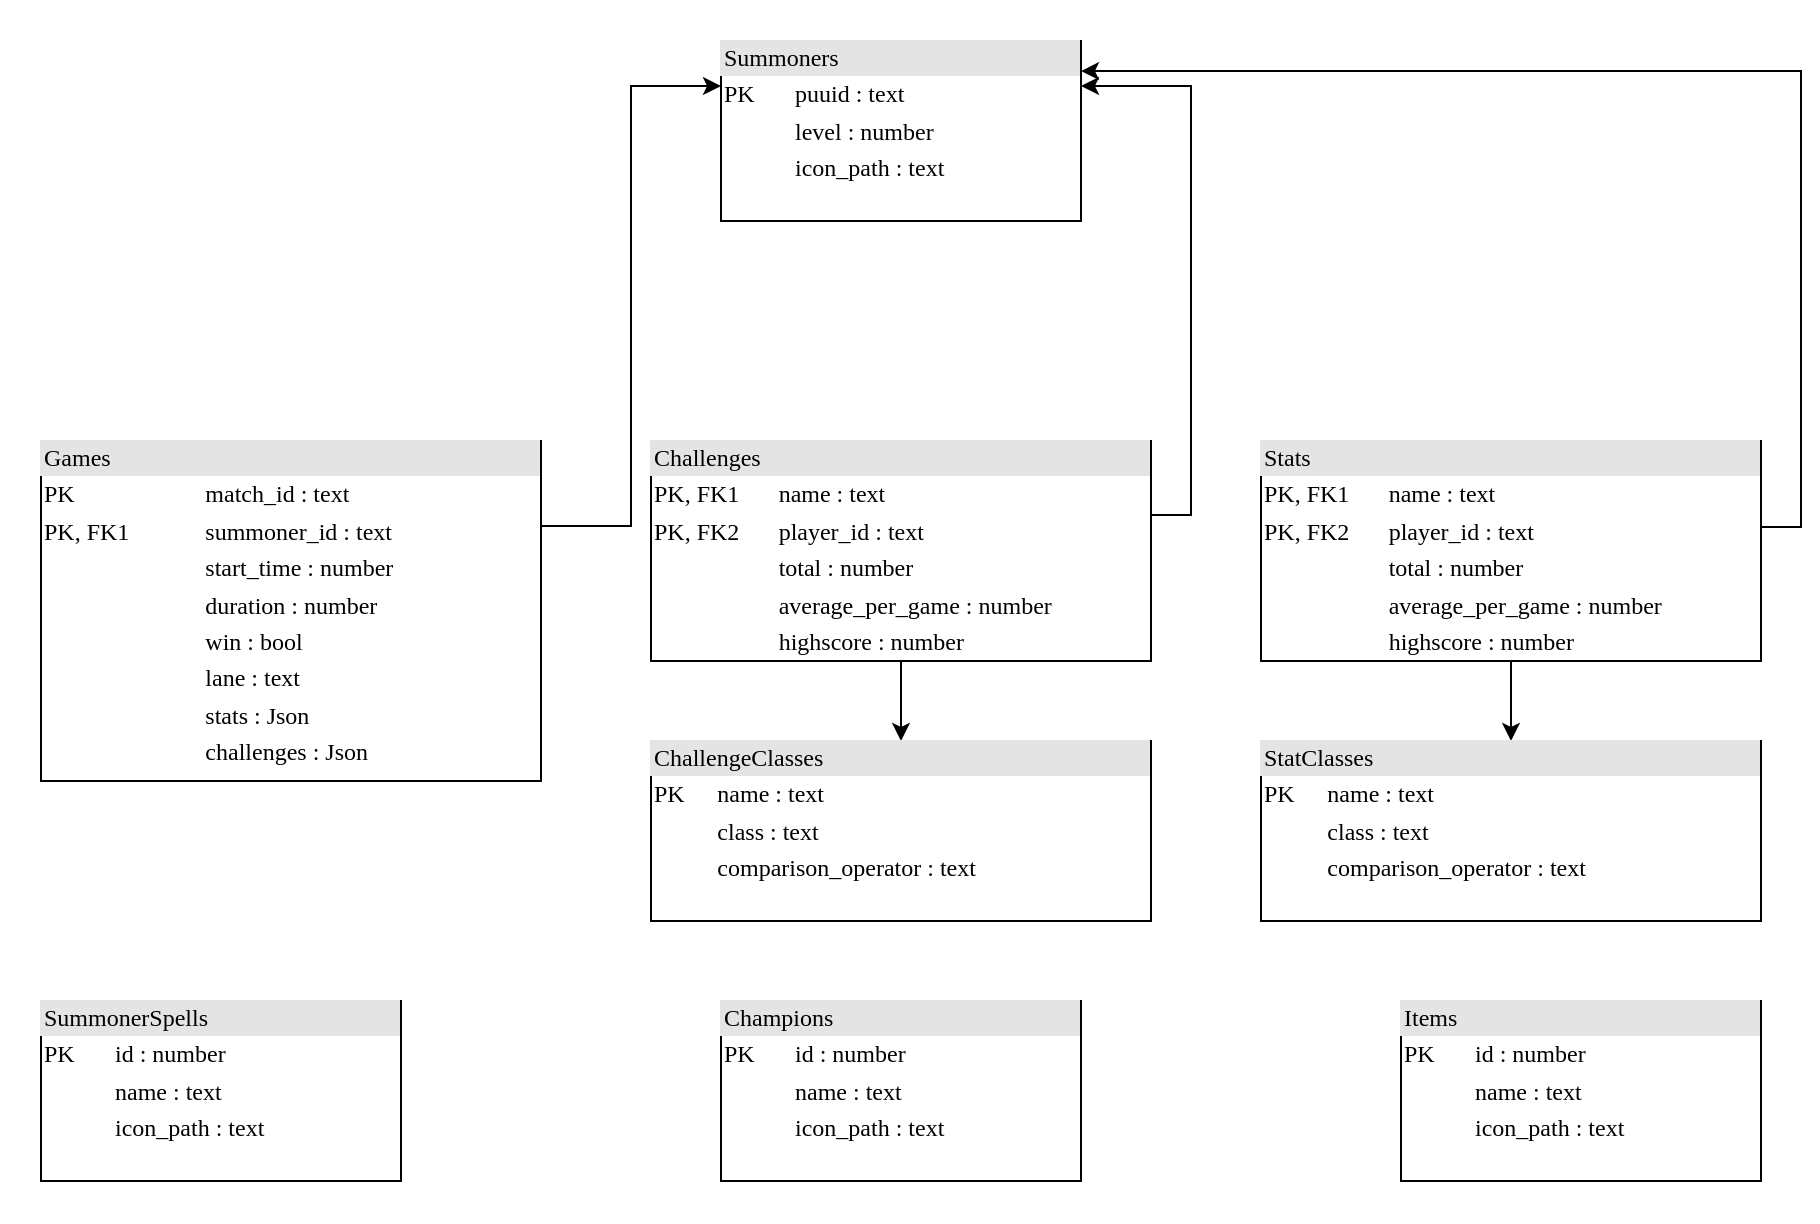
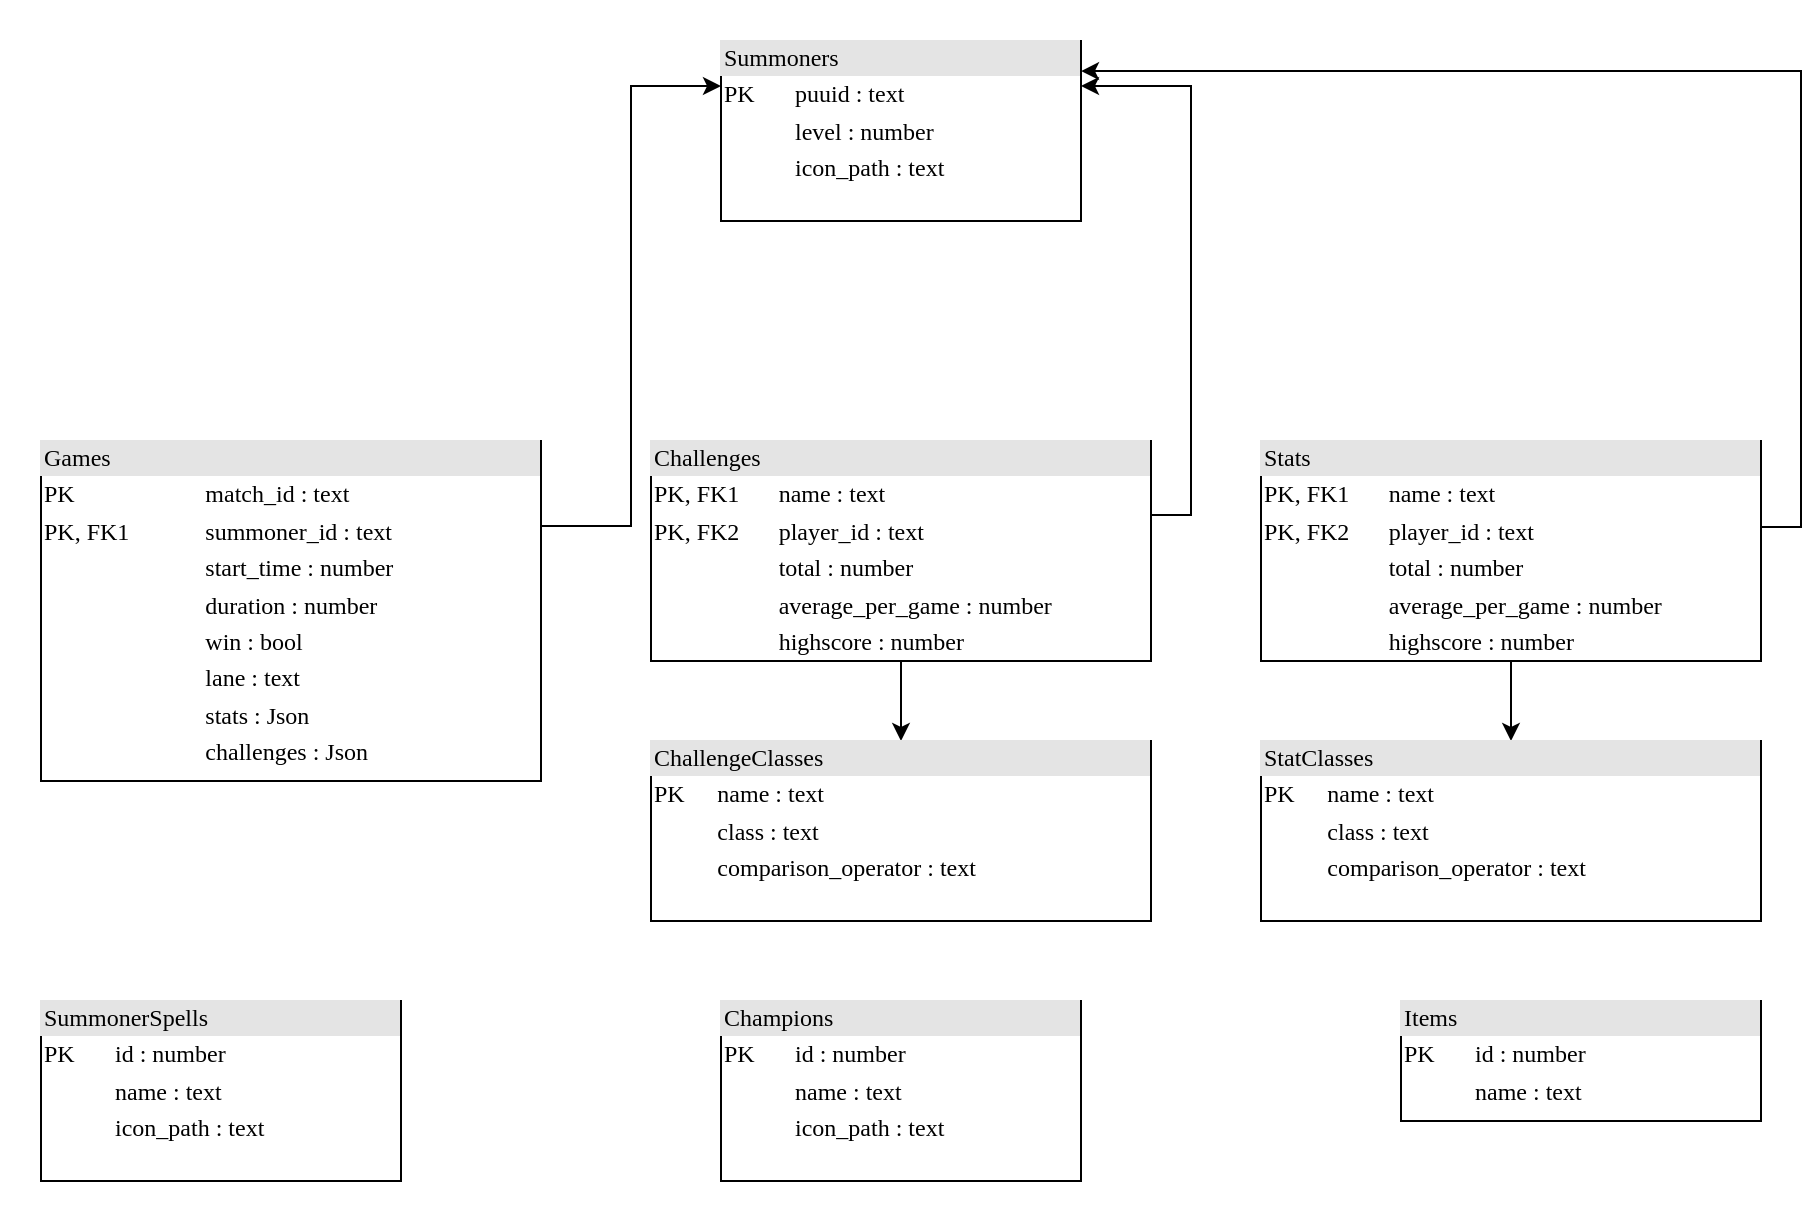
  <mxCell id="0" />
  <mxCell id="1" parent="0" />
  <mxCell id="2" value="&lt;div style=&quot;box-sizing: border-box ; width: 100% ; background: rgb(228 , 228 , 228) ; padding: 2px&quot;&gt;Summoners&lt;/div&gt;&lt;table style=&quot;width: 100% ; font-size: 1em&quot; cellpadding=&quot;2&quot; cellspacing=&quot;0&quot;&gt;&lt;tbody&gt;&lt;tr&gt;&lt;td&gt;PK&lt;/td&gt;&lt;td&gt;puuid : text&lt;/td&gt;&lt;/tr&gt;&lt;tr&gt;&lt;td&gt;&lt;br&gt;&lt;/td&gt;&lt;td&gt;level : number&lt;/td&gt;&lt;/tr&gt;&lt;tr&gt;&lt;td&gt;&lt;/td&gt;&lt;td&gt;icon_path : text&lt;br&gt;&lt;/td&gt;&lt;/tr&gt;&lt;/tbody&gt;&lt;/table&gt;" style="verticalAlign=top;align=left;overflow=fill;html=1;rounded=0;shadow=0;comic=0;labelBackgroundColor=none;strokeWidth=1;fontFamily=Verdana;fontSize=12" parent="1" vertex="1"><mxGeometry x="360" y="20" width="180" height="90" as="geometry" /></mxCell>
- <mxCell id="3" value="&lt;div style=&quot;box-sizing: border-box ; width: 100% ; background: rgb(228 , 228 , 228) ; padding: 2px&quot;&gt;Items&lt;/div&gt;&lt;table style=&quot;width: 100% ; font-size: 1em&quot; cellpadding=&quot;2&quot; cellspacing=&quot;0&quot;&gt;&lt;tbody&gt;&lt;tr&gt;&lt;td&gt;PK&lt;/td&gt;&lt;td&gt;id : number&lt;/td&gt;&lt;/tr&gt;&lt;tr&gt;&lt;td&gt;&lt;br&gt;&lt;/td&gt;&lt;td&gt;name : text&lt;/td&gt;&lt;/tr&gt;&lt;tr&gt;&lt;td&gt;&lt;/td&gt;&lt;td&gt;icon_path : text&lt;/td&gt;&lt;/tr&gt;&lt;/tbody&gt;&lt;/table&gt;" style="verticalAlign=top;align=left;overflow=fill;html=1;rounded=0;shadow=0;comic=0;labelBackgroundColor=none;strokeWidth=1;fontFamily=Verdana;fontSize=12" parent="1" vertex="1"><mxGeometry x="700" y="500" width="180" height="90" as="geometry" /></mxCell>
+ <mxCell id="3" value="&lt;div style=&quot;box-sizing: border-box ; width: 100% ; background: rgb(228 , 228 , 228) ; padding: 2px&quot;&gt;Items&lt;/div&gt;&lt;table style=&quot;width: 100% ; font-size: 1em&quot; cellpadding=&quot;2&quot; cellspacing=&quot;0&quot;&gt;&lt;tbody&gt;&lt;tr&gt;&lt;td&gt;PK&lt;/td&gt;&lt;td&gt;id : number&lt;/td&gt;&lt;/tr&gt;&lt;tr&gt;&lt;td&gt;&lt;br&gt;&lt;/td&gt;&lt;td&gt;name : text&lt;/td&gt;&lt;/tr&gt;&lt;tr&gt;&lt;td&gt;&lt;/td&gt;&lt;td&gt;icon_path : text&lt;/td&gt;&lt;/tr&gt;&lt;/tbody&gt;&lt;/table&gt;" style="verticalAlign=top;align=left;overflow=fill;html=1;rounded=0;shadow=0;comic=0;labelBackgroundColor=none;strokeWidth=1;fontFamily=Verdana;fontSize=12" parent="1" vertex="1"><mxGeometry x="700" y="500" width="180" height="60" as="geometry" /></mxCell>
  <mxCell id="4" style="edgeStyle=orthogonalEdgeStyle;rounded=0;orthogonalLoop=1;jettySize=auto;html=1;exitX=1;exitY=0.25;exitDx=0;exitDy=0;entryX=0;entryY=0.25;entryDx=0;entryDy=0;" parent="1" source="5" target="2" edge="1"><mxGeometry relative="1" as="geometry" /></mxCell>
  <mxCell id="5" value="&lt;div style=&quot;box-sizing: border-box ; width: 100% ; background: rgb(228 , 228 , 228) ; padding: 2px&quot;&gt;Games&lt;/div&gt;&lt;table style=&quot;width: 100% ; font-size: 1em&quot; cellpadding=&quot;2&quot; cellspacing=&quot;0&quot;&gt;&lt;tbody&gt;&lt;tr&gt;&lt;td&gt;PK&lt;/td&gt;&lt;td&gt;match_id : text&lt;/td&gt;&lt;/tr&gt;&lt;tr&gt;&lt;td&gt;PK, FK1&lt;/td&gt;&lt;td&gt;summoner_id : text&lt;/td&gt;&lt;/tr&gt;&lt;tr&gt;&lt;td&gt;&lt;/td&gt;&lt;td&gt;start_time : number&lt;br&gt;&lt;/td&gt;&lt;/tr&gt;&lt;tr&gt;&lt;td&gt;&lt;br&gt;&lt;/td&gt;&lt;td&gt;duration : number&lt;br&gt;&lt;/td&gt;&lt;/tr&gt;&lt;tr&gt;&lt;td&gt;&lt;br&gt;&lt;/td&gt;&lt;td&gt;win : bool&lt;/td&gt;&lt;/tr&gt;&lt;tr&gt;&lt;td&gt;&lt;br&gt;&lt;/td&gt;&lt;td&gt;lane : text&lt;br&gt;&lt;/td&gt;&lt;/tr&gt;&lt;tr&gt;&lt;td&gt;&lt;br&gt;&lt;/td&gt;&lt;td&gt;stats : Json&lt;br&gt;&lt;/td&gt;&lt;/tr&gt;&lt;tr&gt;&lt;td&gt;&lt;br&gt;&lt;/td&gt;&lt;td&gt;challenges : Json&lt;br&gt;&lt;/td&gt;&lt;/tr&gt;&lt;/tbody&gt;&lt;/table&gt;" style="verticalAlign=top;align=left;overflow=fill;html=1;rounded=0;shadow=0;comic=0;labelBackgroundColor=none;strokeWidth=1;fontFamily=Verdana;fontSize=12" parent="1" vertex="1"><mxGeometry x="20" y="220" width="250" height="170" as="geometry" /></mxCell>
  <mxCell id="6" style="edgeStyle=orthogonalEdgeStyle;rounded=0;orthogonalLoop=1;jettySize=auto;html=1;exitX=0.996;exitY=0.391;exitDx=0;exitDy=0;entryX=1;entryY=0.167;entryDx=0;entryDy=0;exitPerimeter=0;entryPerimeter=0;" parent="1" source="8" target="2" edge="1"><mxGeometry relative="1" as="geometry" /></mxCell>
  <mxCell id="7" style="edgeStyle=orthogonalEdgeStyle;rounded=0;orthogonalLoop=1;jettySize=auto;html=1;exitX=0.5;exitY=1;exitDx=0;exitDy=0;entryX=0.5;entryY=0;entryDx=0;entryDy=0;" edge="1" parent="1" source="8" target="15"><mxGeometry relative="1" as="geometry" /></mxCell>
  <mxCell id="8" value="&lt;div style=&quot;box-sizing: border-box ; width: 100% ; background: rgb(228 , 228 , 228) ; padding: 2px&quot;&gt;Stats&lt;/div&gt;&lt;table style=&quot;width: 100% ; font-size: 1em&quot; cellpadding=&quot;2&quot; cellspacing=&quot;0&quot;&gt;&lt;tbody&gt;&lt;tr&gt;&lt;td&gt;PK, FK1&lt;/td&gt;&lt;td&gt;name : text&lt;/td&gt;&lt;/tr&gt;&lt;tr&gt;&lt;td&gt;PK, FK2&lt;/td&gt;&lt;td&gt;player_id : text&lt;/td&gt;&lt;/tr&gt;&lt;tr&gt;&lt;td&gt;&lt;/td&gt;&lt;td&gt;total : number&lt;/td&gt;&lt;/tr&gt;&lt;tr&gt;&lt;td&gt;&lt;br&gt;&lt;/td&gt;&lt;td&gt;average_per_game : number&lt;br&gt;&lt;/td&gt;&lt;/tr&gt;&lt;tr&gt;&lt;td&gt;&lt;br&gt;&lt;/td&gt;&lt;td&gt;highscore : number&lt;br&gt;&lt;/td&gt;&lt;/tr&gt;&lt;tr&gt;&lt;td&gt;&lt;/td&gt;&lt;td&gt;&lt;br&gt;&lt;/td&gt;&lt;/tr&gt;&lt;tr&gt;&lt;td&gt;&lt;br&gt;&lt;/td&gt;&lt;td&gt;&lt;br&gt;&lt;/td&gt;&lt;/tr&gt;&lt;tr&gt;&lt;td&gt;&lt;br&gt;&lt;/td&gt;&lt;td&gt;&lt;/td&gt;&lt;/tr&gt;&lt;/tbody&gt;&lt;/table&gt;" style="verticalAlign=top;align=left;overflow=fill;html=1;rounded=0;shadow=0;comic=0;labelBackgroundColor=none;strokeWidth=1;fontFamily=Verdana;fontSize=12" parent="1" vertex="1"><mxGeometry x="630" y="220" width="250" height="110" as="geometry" /></mxCell>
  <mxCell id="9" style="edgeStyle=orthogonalEdgeStyle;rounded=0;orthogonalLoop=1;jettySize=auto;html=1;exitX=0.996;exitY=0.336;exitDx=0;exitDy=0;entryX=1;entryY=0.25;entryDx=0;entryDy=0;exitPerimeter=0;" parent="1" source="11" target="2" edge="1"><mxGeometry relative="1" as="geometry" /></mxCell>
  <mxCell id="10" style="edgeStyle=orthogonalEdgeStyle;rounded=0;orthogonalLoop=1;jettySize=auto;html=1;exitX=0.5;exitY=1;exitDx=0;exitDy=0;entryX=0.5;entryY=0;entryDx=0;entryDy=0;" edge="1" parent="1" source="11" target="14"><mxGeometry relative="1" as="geometry" /></mxCell>
  <mxCell id="11" value="&lt;div style=&quot;box-sizing: border-box ; width: 100% ; background: rgb(228 , 228 , 228) ; padding: 2px&quot;&gt;Challenges&lt;/div&gt;&lt;table style=&quot;width: 100% ; font-size: 1em&quot; cellpadding=&quot;2&quot; cellspacing=&quot;0&quot;&gt;&lt;tbody&gt;&lt;tr&gt;&lt;td&gt;PK, FK1&lt;/td&gt;&lt;td&gt;name : text&lt;/td&gt;&lt;/tr&gt;&lt;tr&gt;&lt;td&gt;PK, FK2&lt;/td&gt;&lt;td&gt;player_id : text&lt;/td&gt;&lt;/tr&gt;&lt;tr&gt;&lt;td&gt;&lt;/td&gt;&lt;td&gt;total : number&lt;/td&gt;&lt;/tr&gt;&lt;tr&gt;&lt;td&gt;&lt;br&gt;&lt;/td&gt;&lt;td&gt;average_per_game : number&lt;br&gt;&lt;/td&gt;&lt;/tr&gt;&lt;tr&gt;&lt;td&gt;&lt;br&gt;&lt;/td&gt;&lt;td&gt;highscore : number&lt;br&gt;&lt;/td&gt;&lt;/tr&gt;&lt;tr&gt;&lt;td&gt;&lt;/td&gt;&lt;td&gt;&lt;br&gt;&lt;/td&gt;&lt;/tr&gt;&lt;tr&gt;&lt;td&gt;&lt;br&gt;&lt;/td&gt;&lt;td&gt;&lt;br&gt;&lt;/td&gt;&lt;/tr&gt;&lt;tr&gt;&lt;td&gt;&lt;br&gt;&lt;/td&gt;&lt;td&gt;&lt;/td&gt;&lt;/tr&gt;&lt;/tbody&gt;&lt;/table&gt;" style="verticalAlign=top;align=left;overflow=fill;html=1;rounded=0;shadow=0;comic=0;labelBackgroundColor=none;strokeWidth=1;fontFamily=Verdana;fontSize=12" parent="1" vertex="1"><mxGeometry x="325" y="220" width="250" height="110" as="geometry" /></mxCell>
  <mxCell id="12" value="&lt;div style=&quot;box-sizing: border-box ; width: 100% ; background: rgb(228 , 228 , 228) ; padding: 2px&quot;&gt;SummonerSpells&lt;/div&gt;&lt;table style=&quot;width: 100% ; font-size: 1em&quot; cellpadding=&quot;2&quot; cellspacing=&quot;0&quot;&gt;&lt;tbody&gt;&lt;tr&gt;&lt;td&gt;PK&lt;/td&gt;&lt;td&gt;id : number&lt;/td&gt;&lt;/tr&gt;&lt;tr&gt;&lt;td&gt;&lt;br&gt;&lt;/td&gt;&lt;td&gt;name : text&lt;/td&gt;&lt;/tr&gt;&lt;tr&gt;&lt;td&gt;&lt;/td&gt;&lt;td&gt;icon_path : text&lt;/td&gt;&lt;/tr&gt;&lt;/tbody&gt;&lt;/table&gt;" style="verticalAlign=top;align=left;overflow=fill;html=1;rounded=0;shadow=0;comic=0;labelBackgroundColor=none;strokeWidth=1;fontFamily=Verdana;fontSize=12" parent="1" vertex="1"><mxGeometry x="20" y="500" width="180" height="90" as="geometry" /></mxCell>
  <mxCell id="13" value="&lt;div style=&quot;box-sizing: border-box ; width: 100% ; background: rgb(228 , 228 , 228) ; padding: 2px&quot;&gt;Champions&lt;/div&gt;&lt;table style=&quot;width: 100% ; font-size: 1em&quot; cellpadding=&quot;2&quot; cellspacing=&quot;0&quot;&gt;&lt;tbody&gt;&lt;tr&gt;&lt;td&gt;PK&lt;/td&gt;&lt;td&gt;id : number&lt;/td&gt;&lt;/tr&gt;&lt;tr&gt;&lt;td&gt;&lt;br&gt;&lt;/td&gt;&lt;td&gt;name : text&lt;/td&gt;&lt;/tr&gt;&lt;tr&gt;&lt;td&gt;&lt;/td&gt;&lt;td&gt;icon_path : text&lt;/td&gt;&lt;/tr&gt;&lt;/tbody&gt;&lt;/table&gt;" style="verticalAlign=top;align=left;overflow=fill;html=1;rounded=0;shadow=0;comic=0;labelBackgroundColor=none;strokeWidth=1;fontFamily=Verdana;fontSize=12" parent="1" vertex="1"><mxGeometry x="360" y="500" width="180" height="90" as="geometry" /></mxCell>
  <mxCell id="14" value="&lt;div style=&quot;box-sizing: border-box ; width: 100% ; background: rgb(228 , 228 , 228) ; padding: 2px&quot;&gt;ChallengeClasses&lt;/div&gt;&lt;table style=&quot;width: 100% ; font-size: 1em&quot; cellpadding=&quot;2&quot; cellspacing=&quot;0&quot;&gt;&lt;tbody&gt;&lt;tr&gt;&lt;td&gt;PK&lt;/td&gt;&lt;td&gt;name : text&lt;/td&gt;&lt;/tr&gt;&lt;tr&gt;&lt;td&gt;&lt;br&gt;&lt;/td&gt;&lt;td&gt;class : text&lt;/td&gt;&lt;/tr&gt;&lt;tr&gt;&lt;td&gt;&lt;/td&gt;&lt;td&gt;comparison_operator : text&lt;/td&gt;&lt;/tr&gt;&lt;/tbody&gt;&lt;/table&gt;" style="verticalAlign=top;align=left;overflow=fill;html=1;rounded=0;shadow=0;comic=0;labelBackgroundColor=none;strokeWidth=1;fontFamily=Verdana;fontSize=12" vertex="1" parent="1"><mxGeometry x="325" y="370" width="250" height="90" as="geometry" /></mxCell>
  <mxCell id="15" value="&lt;div style=&quot;box-sizing: border-box ; width: 100% ; background: rgb(228 , 228 , 228) ; padding: 2px&quot;&gt;StatClasses&lt;/div&gt;&lt;table style=&quot;width: 100% ; font-size: 1em&quot; cellpadding=&quot;2&quot; cellspacing=&quot;0&quot;&gt;&lt;tbody&gt;&lt;tr&gt;&lt;td&gt;PK&lt;/td&gt;&lt;td&gt;name : text&lt;/td&gt;&lt;/tr&gt;&lt;tr&gt;&lt;td&gt;&lt;br&gt;&lt;/td&gt;&lt;td&gt;class : text&lt;/td&gt;&lt;/tr&gt;&lt;tr&gt;&lt;td&gt;&lt;/td&gt;&lt;td&gt;comparison_operator : text&lt;/td&gt;&lt;/tr&gt;&lt;/tbody&gt;&lt;/table&gt;" style="verticalAlign=top;align=left;overflow=fill;html=1;rounded=0;shadow=0;comic=0;labelBackgroundColor=none;strokeWidth=1;fontFamily=Verdana;fontSize=12" vertex="1" parent="1"><mxGeometry x="630" y="370" width="250" height="90" as="geometry" /></mxCell>
